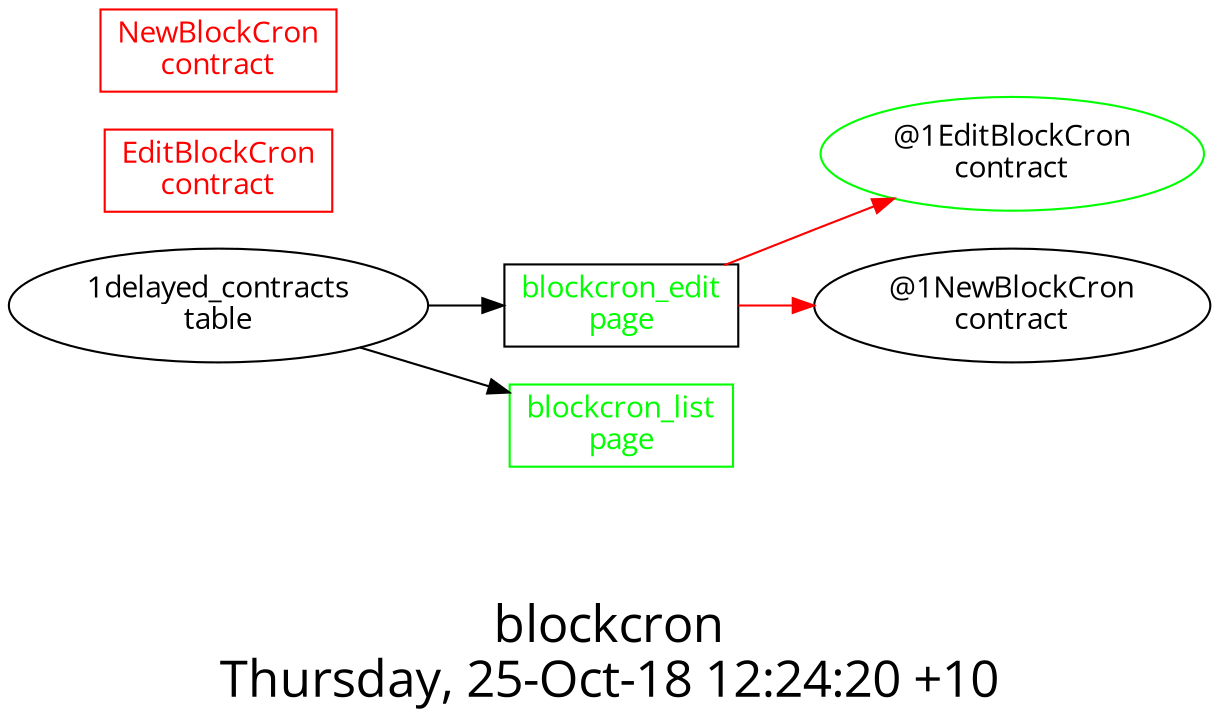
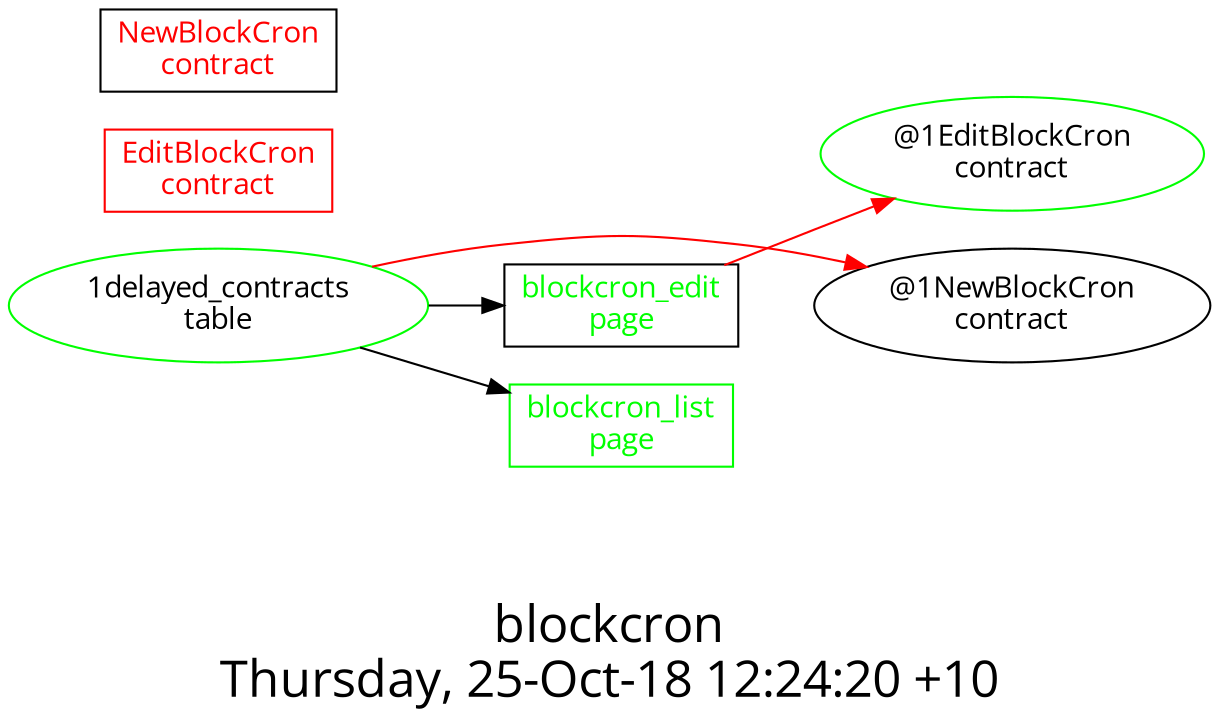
  digraph {
    fontname="Open Sans"
    fontsize=24
    label="blockcron\nThursday, 25-Oct-18 12:24:20 +10"
    nojustify=true
    ordering=out
    rankdir=LR
    node [fontname="Open Sans" shape=record]
    edge [fontname="Open Sans"]
    "blockcron_edit\npage" [color=black fontcolor=green group=pages]
    "@1EditBlockCron\ncontract" [color=green shape=""]
    "@1NewBlockCron\ncontract" [shape=""]
-   "1delayed_contracts\ntable" [shape=""]
+   "1delayed_contracts\ntable" [color=green shape=""]
    "blockcron_list\npage" [color=green fontcolor=green group=pages]
    "EditBlockCron\ncontract" [color=red fontcolor=red group=contracts]
-   "NewBlockCron\ncontract" [color=red fontcolor=red group=contracts]
+   "NewBlockCron\ncontract" [color=black fontcolor=red group=contracts]
    "blockcron_edit\npage" -> "@1EditBlockCron\ncontract" [color=red]
-   "blockcron_edit\npage" -> "@1NewBlockCron\ncontract" [color=red]
+   "1delayed_contracts\ntable" -> "@1NewBlockCron\ncontract" [color=red]
    "1delayed_contracts\ntable" -> "blockcron_edit\npage"
    "1delayed_contracts\ntable" -> "blockcron_list\npage"
  }
